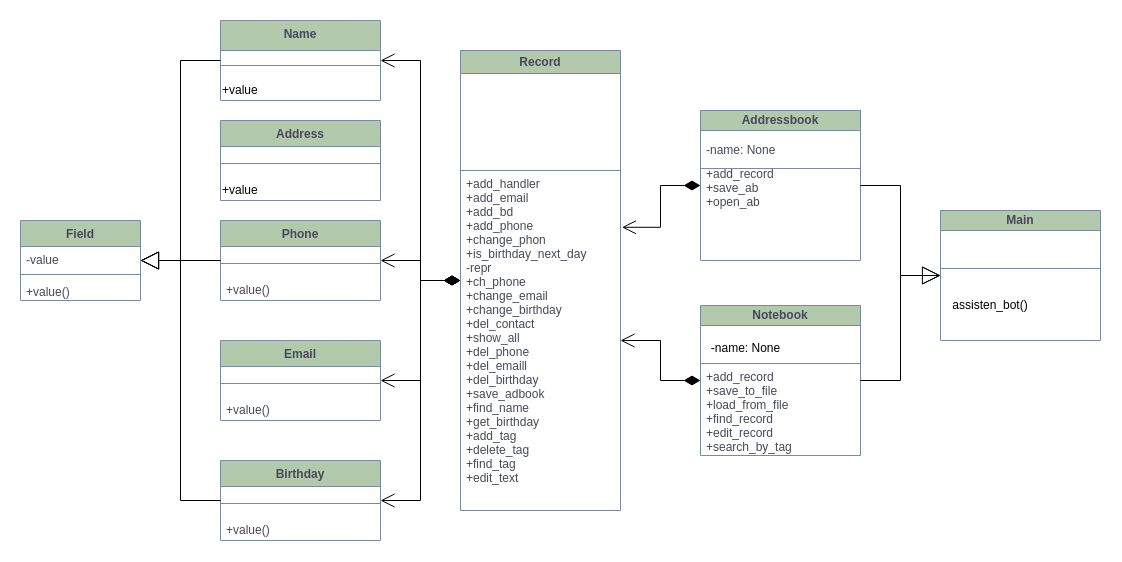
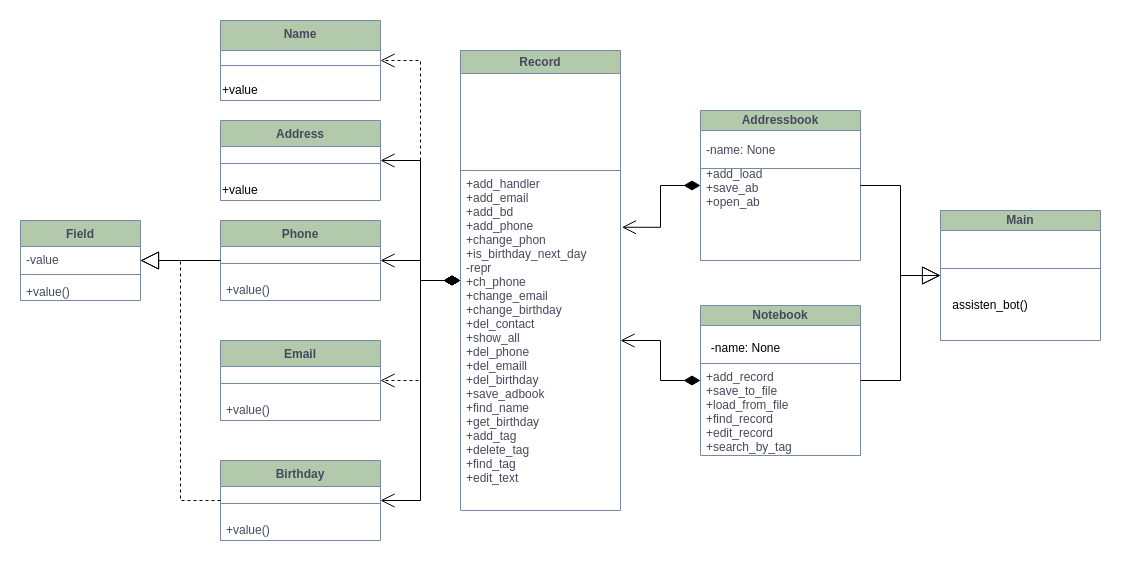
  <mxCell id="0" />
  <mxCell id="1" parent="0" />
  <mxCell id="2" value="Field" style="swimlane;fontStyle=1;align=center;verticalAlign=top;childLayout=stackLayout;horizontal=1;startSize=26;horizontalStack=0;resizeParent=1;resizeLast=0;collapsible=1;marginBottom=0;rounded=0;shadow=0;strokeWidth=1;labelBackgroundColor=none;fillColor=#B2C9AB;strokeColor=#788AA3;fontColor=#46495D;" parent="1" vertex="1"><mxGeometry y="220" width="120" height="80" as="geometry" x="20"><mxRectangle x="230" y="140" width="160" height="26" as="alternateBounds" /></mxGeometry></mxCell>
  <mxCell id="3" value="-value" style="text;align=left;verticalAlign=top;spacingLeft=4;spacingRight=4;overflow=hidden;rotatable=0;points=[[0,0.5],[1,0.5]];portConstraint=eastwest;labelBackgroundColor=none;fontColor=#46495D;" parent="2" vertex="1"><mxGeometry y="26" width="120" height="24" as="geometry" /></mxCell>
  <mxCell id="4" value="" style="line;html=1;strokeWidth=1;align=left;verticalAlign=middle;spacingTop=-1;spacingLeft=3;spacingRight=3;rotatable=0;labelPosition=right;points=[];portConstraint=eastwest;labelBackgroundColor=none;fillColor=#B2C9AB;strokeColor=#788AA3;fontColor=#46495D;" parent="2" vertex="1"><mxGeometry y="50" width="120" height="8" as="geometry" /></mxCell>
  <mxCell id="5" value="+value()" style="text;align=left;verticalAlign=top;spacingLeft=4;spacingRight=4;overflow=hidden;rotatable=0;points=[[0,0.5],[1,0.5]];portConstraint=eastwest;labelBackgroundColor=none;fontColor=#46495D;" parent="2" vertex="1"><mxGeometry y="58" width="120" height="20" as="geometry" /></mxCell>
  <mxCell id="6" value="Record" style="swimlane;whiteSpace=wrap;html=1;labelBackgroundColor=none;fillColor=#B2C9AB;strokeColor=#788AA3;fontColor=#46495D;" parent="1" vertex="1"><mxGeometry x="460" y="50" width="160" height="460" as="geometry" /></mxCell>
  <mxCell id="7" value="+add_handler&#10;+add_email&#10;+add_bd&#10;+add_phone&#10;+change_phon&#10;+is_birthday_next_day&#10;-repr&#10;+ch_phone&#10;+change_email&#10;+change_birthday&#10;+del_contact&#10;+show_all&#10;+del_phone&#10;+del_emaill&#10;+del_birthday&#10;+save_adbook&#10;+find_name&#10;+get_birthday&#10;+add_tag&#10;+delete_tag&#10;+find_tag&#10;+edit_text" style="text;align=left;verticalAlign=top;spacingLeft=4;spacingRight=4;overflow=hidden;rotatable=0;points=[[0,0.5],[1,0.5]];portConstraint=eastwest;labelBackgroundColor=none;fontColor=#46495D;" parent="6" vertex="1"><mxGeometry y="120" width="160" height="340" as="geometry" /></mxCell>
  <mxCell id="8" value="" style="endArrow=none;html=1;rounded=0;labelBackgroundColor=none;fontColor=default;strokeColor=#788AA3;" parent="6" edge="1"><mxGeometry width="50" height="50" relative="1" as="geometry"><mxPoint y="120" as="sourcePoint" /><mxPoint x="160" y="120" as="targetPoint" /></mxGeometry></mxCell>
  <mxCell id="9" value="Addressbook" style="swimlane;whiteSpace=wrap;html=1;startSize=20;labelBackgroundColor=none;fillColor=#B2C9AB;strokeColor=#788AA3;fontColor=#46495D;" parent="1" vertex="1"><mxGeometry x="700" y="110" width="160" height="150" as="geometry" /></mxCell>
  <mxCell id="10" value="-name: None&#10;" style="text;align=left;verticalAlign=top;spacingLeft=4;spacingRight=4;overflow=hidden;rotatable=0;points=[[0,0.5],[1,0.5]];portConstraint=eastwest;labelBackgroundColor=none;fontColor=#46495D;" parent="9" vertex="1"><mxGeometry y="26" width="160" height="24" as="geometry" /></mxCell>
  <mxCell id="11" value="" style="endArrow=none;html=1;rounded=0;labelBackgroundColor=none;fontColor=default;strokeColor=#788AA3;" parent="9" source="12" edge="1"><mxGeometry width="50" height="50" relative="1" as="geometry"><mxPoint y="60" as="sourcePoint" /><mxPoint x="160" y="60" as="targetPoint" /></mxGeometry></mxCell>
- <mxCell id="12" value="+add_record&#10;+save_ab&#10;+open_ab" style="text;align=left;verticalAlign=top;spacingLeft=4;spacingRight=4;overflow=hidden;rotatable=0;points=[[0,0.5],[1,0.5]];portConstraint=eastwest;labelBackgroundColor=none;fontColor=#46495D;" parent="9" vertex="1"><mxGeometry y="50" width="160" height="50" as="geometry" /></mxCell>
+ <mxCell id="12" value="+add_load&#10;+save_ab&#10;+open_ab" style="text;align=left;verticalAlign=top;spacingLeft=4;spacingRight=4;overflow=hidden;rotatable=0;points=[[0,0.5],[1,0.5]];portConstraint=eastwest;labelBackgroundColor=none;fontColor=#46495D;" parent="9" vertex="1"><mxGeometry y="50" width="160" height="50" as="geometry" /></mxCell>
  <mxCell id="13" value="" style="endArrow=none;html=1;rounded=0;labelBackgroundColor=none;fontColor=default;strokeColor=#788AA3;" parent="9" edge="1"><mxGeometry width="50" height="50" relative="1" as="geometry"><mxPoint y="58" as="sourcePoint" /><mxPoint x="160" y="58" as="targetPoint" /></mxGeometry></mxCell>
  <mxCell id="14" value="Phone" style="swimlane;fontStyle=1;align=center;verticalAlign=top;childLayout=stackLayout;horizontal=1;startSize=26;horizontalStack=0;resizeParent=1;resizeParentMax=0;resizeLast=0;collapsible=1;marginBottom=0;whiteSpace=wrap;html=1;labelBackgroundColor=none;fillColor=#B2C9AB;strokeColor=#788AA3;fontColor=#46495D;" parent="1" vertex="1"><mxGeometry x="220" y="220" width="160" height="80" as="geometry"><mxRectangle x="200" y="280" width="80" height="30" as="alternateBounds" /></mxGeometry></mxCell>
  <mxCell id="15" value="" style="line;strokeWidth=1;fillColor=none;align=left;verticalAlign=middle;spacingTop=-1;spacingLeft=3;spacingRight=3;rotatable=0;labelPosition=right;points=[];portConstraint=eastwest;labelBackgroundColor=none;strokeColor=#788AA3;fontColor=#46495D;" parent="14" vertex="1"><mxGeometry y="26" width="160" height="34" as="geometry" /></mxCell>
  <mxCell id="16" value="+value()" style="text;strokeColor=none;fillColor=none;align=left;verticalAlign=middle;spacingLeft=4;spacingRight=4;overflow=hidden;rotatable=0;points=[[0,0.5],[1,0.5]];portConstraint=eastwest;whiteSpace=wrap;html=1;labelBackgroundColor=none;fontColor=#46495D;" parent="14" vertex="1"><mxGeometry y="60" width="160" height="20" as="geometry" /></mxCell>
  <mxCell id="17" value="Name" style="swimlane;fontStyle=1;align=center;verticalAlign=top;childLayout=stackLayout;horizontal=1;startSize=30;horizontalStack=0;resizeParent=1;resizeParentMax=0;resizeLast=0;collapsible=1;marginBottom=0;whiteSpace=wrap;html=1;labelBackgroundColor=none;fillColor=#B2C9AB;strokeColor=#788AA3;fontColor=#46495D;" parent="1" vertex="1"><mxGeometry x="220" y="20" width="160" height="80" as="geometry"><mxRectangle x="200" y="80" width="70" height="30" as="alternateBounds" /></mxGeometry></mxCell>
  <mxCell id="18" value="" style="line;strokeWidth=1;fillColor=none;align=left;verticalAlign=middle;spacingTop=-1;spacingLeft=3;spacingRight=3;rotatable=0;labelPosition=right;points=[];portConstraint=eastwest;labelBackgroundColor=none;strokeColor=#788AA3;fontColor=#46495D;" parent="17" vertex="1"><mxGeometry y="30" width="160" height="30" as="geometry" /></mxCell>
  <mxCell id="19" value="+value&lt;br&gt;" style="text;whiteSpace=wrap;verticalAlign=middle;labelBackgroundColor=none;fontColor=default;html=1;horizontal=1;" vertex="1" parent="17"><mxGeometry y="60" width="160" height="20" as="geometry" /></mxCell>
  <mxCell id="20" value="Address" style="swimlane;fontStyle=1;align=center;verticalAlign=top;childLayout=stackLayout;horizontal=1;startSize=26;horizontalStack=0;resizeParent=1;resizeParentMax=0;resizeLast=0;collapsible=1;marginBottom=0;whiteSpace=wrap;html=1;labelBackgroundColor=none;fillColor=#B2C9AB;strokeColor=#788AA3;fontColor=#46495D;" parent="1" vertex="1"><mxGeometry x="220" y="120" width="160" height="80" as="geometry"><mxRectangle x="200" y="180" width="90" height="30" as="alternateBounds" /></mxGeometry></mxCell>
  <mxCell id="21" value="" style="line;strokeWidth=1;fillColor=none;align=left;verticalAlign=middle;spacingTop=-1;spacingLeft=3;spacingRight=3;rotatable=0;labelPosition=right;points=[];portConstraint=eastwest;labelBackgroundColor=none;strokeColor=#788AA3;fontColor=#46495D;" parent="20" vertex="1"><mxGeometry y="26" width="160" height="34" as="geometry" /></mxCell>
  <mxCell id="22" value="+value&lt;br&gt;" style="text;whiteSpace=wrap;verticalAlign=middle;labelBackgroundColor=none;fontColor=default;html=1;horizontal=1;" vertex="1" parent="20"><mxGeometry y="60" width="160" height="20" as="geometry" /></mxCell>
  <mxCell id="23" value="Email" style="swimlane;fontStyle=1;align=center;verticalAlign=top;childLayout=stackLayout;horizontal=1;startSize=26;horizontalStack=0;resizeParent=1;resizeParentMax=0;resizeLast=0;collapsible=1;marginBottom=0;whiteSpace=wrap;html=1;labelBackgroundColor=none;fillColor=#B2C9AB;strokeColor=#788AA3;fontColor=#46495D;" parent="1" vertex="1"><mxGeometry x="220" y="340" width="160" height="80" as="geometry"><mxRectangle x="200" y="400" width="70" height="30" as="alternateBounds" /></mxGeometry></mxCell>
  <mxCell id="24" value="" style="line;strokeWidth=1;fillColor=none;align=left;verticalAlign=middle;spacingTop=-1;spacingLeft=3;spacingRight=3;rotatable=0;labelPosition=right;points=[];portConstraint=eastwest;labelBackgroundColor=none;strokeColor=#788AA3;fontColor=#46495D;" parent="23" vertex="1"><mxGeometry y="26" width="160" height="34" as="geometry" /></mxCell>
  <mxCell id="25" value="+value()" style="text;strokeColor=none;fillColor=none;align=left;verticalAlign=middle;spacingLeft=4;spacingRight=4;overflow=hidden;rotatable=0;points=[[0,0.5],[1,0.5]];portConstraint=eastwest;whiteSpace=wrap;html=1;labelBackgroundColor=none;fontColor=#46495D;" parent="23" vertex="1"><mxGeometry y="60" width="160" height="20" as="geometry" /></mxCell>
  <mxCell id="26" value="Birthday" style="swimlane;fontStyle=1;align=center;verticalAlign=top;childLayout=stackLayout;horizontal=1;startSize=26;horizontalStack=0;resizeParent=1;resizeParentMax=0;resizeLast=0;collapsible=1;marginBottom=0;whiteSpace=wrap;html=1;labelBackgroundColor=none;fillColor=#B2C9AB;strokeColor=#788AA3;fontColor=#46495D;" parent="1" vertex="1"><mxGeometry x="220" y="460" width="160" height="80" as="geometry"><mxRectangle x="200" y="520" width="90" height="30" as="alternateBounds" /></mxGeometry></mxCell>
  <mxCell id="27" value="" style="line;strokeWidth=1;fillColor=none;align=left;verticalAlign=middle;spacingTop=-1;spacingLeft=3;spacingRight=3;rotatable=0;labelPosition=right;points=[];portConstraint=eastwest;labelBackgroundColor=none;strokeColor=#788AA3;fontColor=#46495D;" parent="26" vertex="1"><mxGeometry y="26" width="160" height="34" as="geometry" /></mxCell>
  <mxCell id="28" value="+value()" style="text;strokeColor=none;fillColor=none;align=left;verticalAlign=middle;spacingLeft=4;spacingRight=4;overflow=hidden;rotatable=0;points=[[0,0.5],[1,0.5]];portConstraint=eastwest;whiteSpace=wrap;html=1;labelBackgroundColor=none;fontColor=#46495D;" parent="26" vertex="1"><mxGeometry y="60" width="160" height="20" as="geometry" /></mxCell>
  <mxCell id="29" value="Notebook" style="swimlane;whiteSpace=wrap;html=1;startSize=20;labelBackgroundColor=none;fillColor=#B2C9AB;strokeColor=#788AA3;fontColor=#46495D;" parent="1" vertex="1"><mxGeometry x="700" y="305" width="160" height="150" as="geometry" /></mxCell>
  <mxCell id="30" value="" style="endArrow=none;html=1;rounded=0;labelBackgroundColor=none;fontColor=default;strokeColor=#788AA3;" parent="29" edge="1"><mxGeometry width="50" height="50" relative="1" as="geometry"><mxPoint x="160" y="60.0" as="sourcePoint" /><mxPoint x="160" y="60" as="targetPoint" /></mxGeometry></mxCell>
  <mxCell id="31" value="" style="endArrow=none;html=1;rounded=0;labelBackgroundColor=none;fontColor=default;strokeColor=#788AA3;" parent="29" edge="1"><mxGeometry width="50" height="50" relative="1" as="geometry"><mxPoint y="58" as="sourcePoint" /><mxPoint x="160" y="58" as="targetPoint" /></mxGeometry></mxCell>
  <mxCell id="32" value="-name: None&lt;br&gt;" style="text;html=1;align=center;verticalAlign=middle;resizable=0;points=[];autosize=1;strokeColor=none;fillColor=none;" vertex="1" parent="29"><mxGeometry y="28" width="90" height="30" as="geometry" /></mxCell>
  <mxCell id="33" value="+add_record&#10;+save_to_file&#10;+load_from_file&#10;+find_record&#10;+edit_record&#10;+search_by_tag" style="text;align=left;verticalAlign=top;spacingLeft=4;spacingRight=4;overflow=hidden;rotatable=0;points=[[0,0.5],[1,0.5]];portConstraint=eastwest;labelBackgroundColor=none;fontColor=#46495D;" vertex="1" parent="29"><mxGeometry y="58" width="160" height="102" as="geometry" /></mxCell>
  <mxCell id="34" value="Main" style="swimlane;whiteSpace=wrap;html=1;startSize=20;labelBackgroundColor=none;fillColor=#B2C9AB;strokeColor=#788AA3;fontColor=#46495D;" parent="1" vertex="1"><mxGeometry x="940" y="210" width="160" height="130" as="geometry" /></mxCell>
  <mxCell id="35" value="" style="endArrow=none;html=1;rounded=0;labelBackgroundColor=none;fontColor=default;strokeColor=#788AA3;" parent="34" edge="1"><mxGeometry width="50" height="50" relative="1" as="geometry"><mxPoint x="160" y="60.0" as="sourcePoint" /><mxPoint x="160" y="60" as="targetPoint" /></mxGeometry></mxCell>
  <mxCell id="36" value="" style="endArrow=none;html=1;rounded=0;labelBackgroundColor=none;fontColor=default;strokeColor=#788AA3;" parent="34" edge="1"><mxGeometry width="50" height="50" relative="1" as="geometry"><mxPoint y="58" as="sourcePoint" /><mxPoint x="160" y="58" as="targetPoint" /></mxGeometry></mxCell>
  <mxCell id="37" value="assisten_bot()" style="text;strokeColor=none;align=center;fillColor=none;html=1;verticalAlign=middle;whiteSpace=wrap;rounded=0;" vertex="1" parent="34"><mxGeometry x="20" y="80" width="60" height="30" as="geometry" /></mxCell>
  <mxCell id="38" value="" style="endArrow=block;endSize=16;endFill=0;html=1;rounded=0;" edge="1" parent="1" source="14" target="2"><mxGeometry width="160" relative="1" as="geometry"><mxPoint x="350" y="300" as="sourcePoint" /><mxPoint x="510" y="300" as="targetPoint" /><Array as="points"><mxPoint x="180" y="260" /></Array></mxGeometry></mxCell>
- <mxCell id="39" value="" style="endArrow=block;endSize=16;endFill=0;html=1;rounded=0;" edge="1" parent="1" source="26" target="2"><mxGeometry width="160" relative="1" as="geometry"><mxPoint x="170" y="410" as="sourcePoint" /><mxPoint x="110" y="330" as="targetPoint" /><Array as="points"><mxPoint x="180" y="500" /><mxPoint x="180" y="260" /></Array></mxGeometry></mxCell>
- <mxCell id="40" value="" style="endArrow=block;endSize=16;endFill=0;html=1;rounded=0;" edge="1" parent="1" source="17" target="2"><mxGeometry width="160" relative="1" as="geometry"><mxPoint x="170" y="180" as="sourcePoint" /><mxPoint x="330" y="180" as="targetPoint" /><Array as="points"><mxPoint x="180" y="60" /><mxPoint x="180" y="260" /></Array></mxGeometry></mxCell>
+ <mxCell id="39" value="" style="endArrow=block;endSize=16;endFill=0;html=1;rounded=0;dashed=1;" edge="1" parent="1" source="26" target="2"><mxGeometry width="160" relative="1" as="geometry"><mxPoint x="170" y="410" as="sourcePoint" /><mxPoint x="110" y="330" as="targetPoint" /><Array as="points"><mxPoint x="180" y="500" /><mxPoint x="180" y="260" /></Array></mxGeometry></mxCell>
  <mxCell id="41" value="" style="endArrow=open;html=1;endSize=12;startArrow=diamondThin;startSize=14;startFill=1;edgeStyle=orthogonalEdgeStyle;align=left;verticalAlign=bottom;rounded=0;" edge="1" parent="1" source="6" target="26"><mxGeometry x="-1" y="3" relative="1" as="geometry"><mxPoint x="370" y="330" as="sourcePoint" /><mxPoint x="530" y="330" as="targetPoint" /></mxGeometry></mxCell>
- <mxCell id="42" value="" style="endArrow=open;html=1;endSize=12;startArrow=diamondThin;startSize=14;startFill=1;edgeStyle=orthogonalEdgeStyle;align=left;verticalAlign=bottom;rounded=0;" edge="1" parent="1" source="6" target="23"><mxGeometry x="-1" y="3" relative="1" as="geometry"><mxPoint x="370" y="330" as="sourcePoint" /><mxPoint x="530" y="330" as="targetPoint" /></mxGeometry></mxCell>
+ <mxCell id="42" value="" style="endArrow=open;html=1;endSize=12;startArrow=diamondThin;startSize=14;startFill=1;edgeStyle=orthogonalEdgeStyle;align=left;verticalAlign=bottom;rounded=0;dashed=1;" edge="1" parent="1" source="6" target="23"><mxGeometry x="-1" y="3" relative="1" as="geometry"><mxPoint x="370" y="330" as="sourcePoint" /><mxPoint x="530" y="330" as="targetPoint" /></mxGeometry></mxCell>
  <mxCell id="43" value="" style="endArrow=open;html=1;endSize=12;startArrow=diamondThin;startSize=14;startFill=1;edgeStyle=orthogonalEdgeStyle;align=left;verticalAlign=bottom;rounded=0;" edge="1" parent="1" source="6" target="14"><mxGeometry x="-1" y="3" relative="1" as="geometry"><mxPoint x="370" y="330" as="sourcePoint" /><mxPoint x="530" y="330" as="targetPoint" /></mxGeometry></mxCell>
- <mxCell id="45" value="" style="endArrow=open;html=1;endSize=12;startArrow=diamondThin;startSize=14;startFill=1;edgeStyle=orthogonalEdgeStyle;align=left;verticalAlign=bottom;rounded=0;" edge="1" parent="1" source="6" target="17"><mxGeometry x="-1" y="3" relative="1" as="geometry"><mxPoint x="360" y="270" as="sourcePoint" /><mxPoint x="520" y="270" as="targetPoint" /><Array as="points"><mxPoint x="420" y="280" /><mxPoint x="420" y="60" /></Array></mxGeometry></mxCell>
+ <mxCell id="44" value="" style="endArrow=open;html=1;endSize=12;startArrow=diamondThin;startSize=14;startFill=1;edgeStyle=orthogonalEdgeStyle;align=left;verticalAlign=bottom;rounded=0;" edge="1" parent="1" source="6" target="20"><mxGeometry x="-1" y="3" relative="1" as="geometry"><mxPoint x="360" y="270" as="sourcePoint" /><mxPoint x="520" y="270" as="targetPoint" /></mxGeometry></mxCell>
+ <mxCell id="45" value="" style="endArrow=open;html=1;endSize=12;startArrow=diamondThin;startSize=14;startFill=1;edgeStyle=orthogonalEdgeStyle;align=left;verticalAlign=bottom;rounded=0;dashed=1;" edge="1" parent="1" source="6" target="17"><mxGeometry x="-1" y="3" relative="1" as="geometry"><mxPoint x="360" y="270" as="sourcePoint" /><mxPoint x="520" y="270" as="targetPoint" /><Array as="points"><mxPoint x="420" y="280" /><mxPoint x="420" y="60" /></Array></mxGeometry></mxCell>
  <mxCell id="46" value="" style="endArrow=open;html=1;endSize=12;startArrow=diamondThin;startSize=14;startFill=1;edgeStyle=orthogonalEdgeStyle;align=left;verticalAlign=bottom;rounded=0;entryX=1.009;entryY=0.167;entryDx=0;entryDy=0;entryPerimeter=0;" edge="1" parent="1" source="9" target="7"><mxGeometry x="-1" y="3" relative="1" as="geometry"><mxPoint x="590" y="280" as="sourcePoint" /><mxPoint x="750" y="280" as="targetPoint" /></mxGeometry></mxCell>
  <mxCell id="47" value="" style="endArrow=open;html=1;endSize=12;startArrow=diamondThin;startSize=14;startFill=1;edgeStyle=orthogonalEdgeStyle;align=left;verticalAlign=bottom;rounded=0;" edge="1" parent="1" source="29" target="7"><mxGeometry x="-1" y="3" relative="1" as="geometry"><mxPoint x="590" y="280" as="sourcePoint" /><mxPoint x="750" y="280" as="targetPoint" /></mxGeometry></mxCell>
  <mxCell id="48" value="" style="endArrow=open;endSize=16;endFill=0;html=1;rounded=0;" edge="1" parent="1" source="9" target="34"><mxGeometry x="0.003" width="160" relative="1" as="geometry"><mxPoint x="630" y="310" as="sourcePoint" /><mxPoint x="790" y="310" as="targetPoint" /><Array as="points"><mxPoint x="900" y="185" /><mxPoint x="900" y="275" /></Array><mxPoint as="offset" /></mxGeometry></mxCell>
  <mxCell id="49" value="" style="endArrow=block;endSize=16;endFill=0;html=1;rounded=0;" edge="1" parent="1" source="29" target="34"><mxGeometry width="160" relative="1" as="geometry"><mxPoint x="630" y="310" as="sourcePoint" /><mxPoint x="790" y="310" as="targetPoint" /><Array as="points"><mxPoint x="900" y="380" /><mxPoint x="900" y="275" /></Array></mxGeometry></mxCell>
